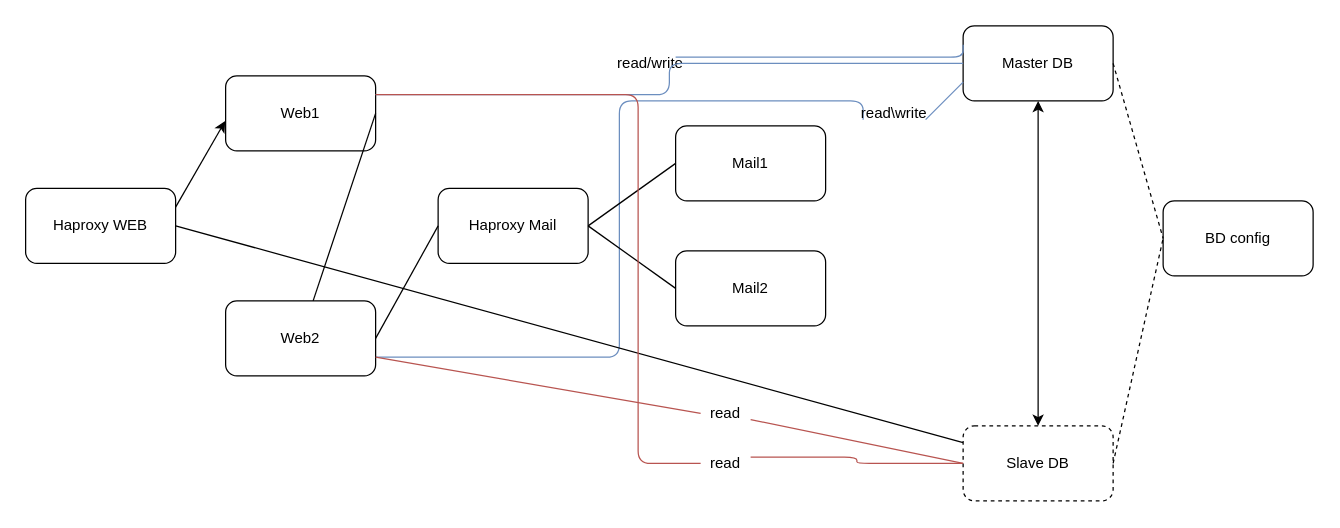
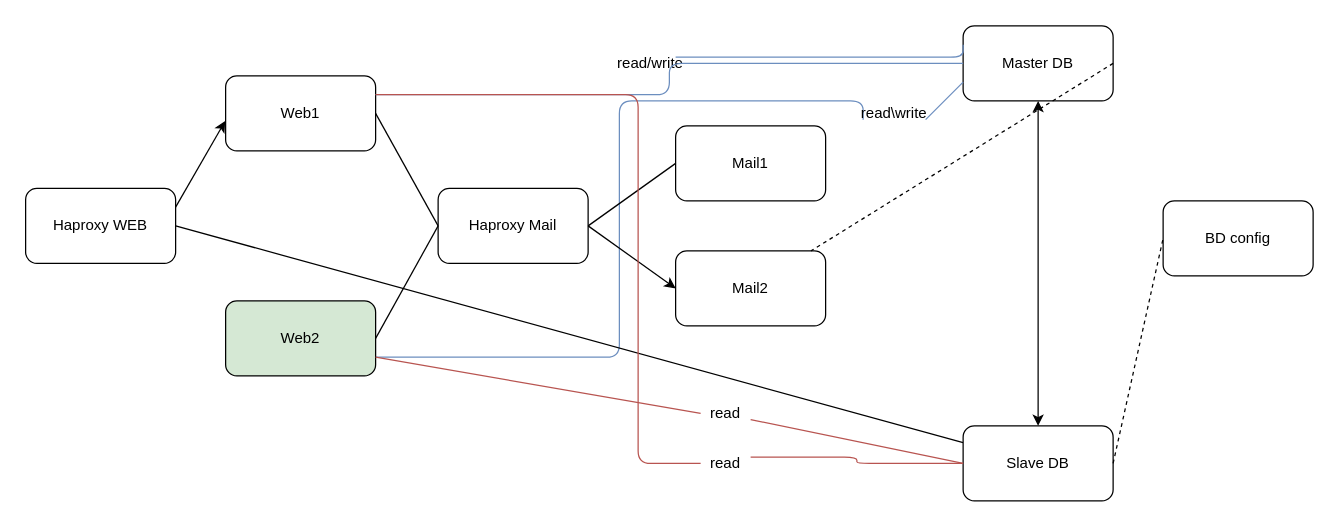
  <mxCell id="0" />
  <mxCell id="1" parent="0" />
  <mxCell id="2" value="" style="endArrow=none;html=1;exitX=1;exitY=0.75;exitDx=0;exitDy=0;entryX=0;entryY=0.75;entryDx=0;entryDy=0;fillColor=#dae8fc;strokeColor=#6c8ebf;edgeStyle=orthogonalEdgeStyle;" edge="1" parent="1" source="5" target="25"><mxGeometry width="50" height="50" relative="1" as="geometry"><mxPoint x="300" y="285" as="sourcePoint" /><mxPoint x="770" y="65" as="targetPoint" /><Array as="points"><mxPoint x="495" y="285" /><mxPoint x="495" y="80" /><mxPoint x="690" y="80" /></Array></mxGeometry></mxCell>
  <mxCell id="3" value="Haproxy WEB" style="rounded=1;whiteSpace=wrap;html=1;" parent="1" vertex="1"><mxGeometry x="20" y="150" width="120" height="60" as="geometry" /></mxCell>
  <mxCell id="4" value="Web1" style="rounded=1;whiteSpace=wrap;html=1;" parent="1" vertex="1"><mxGeometry x="180" y="60" width="120" height="60" as="geometry" /></mxCell>
- <mxCell id="5" value="Web2" style="rounded=1;whiteSpace=wrap;html=1;" parent="1" vertex="1"><mxGeometry x="180" y="240" width="120" height="60" as="geometry" /></mxCell>
+ <mxCell id="5" value="Web2" style="rounded=1;whiteSpace=wrap;html=1;fillColor=#d5e8d4;" parent="1" vertex="1"><mxGeometry x="180" y="240" width="120" height="60" as="geometry" /></mxCell>
  <mxCell id="6" value="" style="endArrow=classic;html=1;exitX=1;exitY=0.25;exitDx=0;exitDy=0;entryX=-0.003;entryY=0.603;entryDx=0;entryDy=0;entryPerimeter=0;" parent="1" source="3" target="4" edge="1"><mxGeometry width="50" height="50" relative="1" as="geometry"><mxPoint x="280" y="130" as="sourcePoint" /><mxPoint x="330" y="80" as="targetPoint" /></mxGeometry></mxCell>
  <mxCell id="7" value="" style="endArrow=none;html=1;exitX=1;exitY=0.5;exitDx=0;exitDy=0;" parent="1" source="3" target="16" edge="1"><mxGeometry width="50" height="50" relative="1" as="geometry"><mxPoint x="280" y="130" as="sourcePoint" /><mxPoint x="330" y="80" as="targetPoint" /></mxGeometry></mxCell>
  <mxCell id="8" value="Haproxy Mail" style="rounded=1;whiteSpace=wrap;html=1;" parent="1" vertex="1"><mxGeometry x="350" y="150" width="120" height="60" as="geometry" /></mxCell>
- <mxCell id="9" value="" style="endArrow=none;html=1;exitX=1;exitY=0.5;exitDx=0;exitDy=0;" parent="1" source="4" target="5" edge="1"><mxGeometry width="50" height="50" relative="1" as="geometry"><mxPoint x="280" y="210" as="sourcePoint" /><mxPoint x="330" y="160" as="targetPoint" /></mxGeometry></mxCell>
+ <mxCell id="9" value="" style="endArrow=none;html=1;entryX=0;entryY=0.5;entryDx=0;entryDy=0;exitX=1;exitY=0.5;exitDx=0;exitDy=0;" parent="1" source="4" target="8" edge="1"><mxGeometry width="50" height="50" relative="1" as="geometry"><mxPoint x="280" y="210" as="sourcePoint" /><mxPoint x="330" y="160" as="targetPoint" /></mxGeometry></mxCell>
  <mxCell id="10" value="" style="endArrow=none;html=1;exitX=1;exitY=0.5;exitDx=0;exitDy=0;entryX=0;entryY=0.5;entryDx=0;entryDy=0;" parent="1" source="5" target="8" edge="1"><mxGeometry width="50" height="50" relative="1" as="geometry"><mxPoint x="280" y="210" as="sourcePoint" /><mxPoint x="370" y="190" as="targetPoint" /></mxGeometry></mxCell>
  <mxCell id="11" value="Mail1" style="rounded=1;whiteSpace=wrap;html=1;" parent="1" vertex="1"><mxGeometry x="540" y="100" width="120" height="60" as="geometry" /></mxCell>
  <mxCell id="12" value="Mail2" style="rounded=1;whiteSpace=wrap;html=1;" parent="1" vertex="1"><mxGeometry x="540" y="200" width="120" height="60" as="geometry" /></mxCell>
  <mxCell id="13" value="" style="endArrow=none;html=1;entryX=0;entryY=0.5;entryDx=0;entryDy=0;exitX=1;exitY=0.5;exitDx=0;exitDy=0;" parent="1" source="8" target="11" edge="1"><mxGeometry width="50" height="50" relative="1" as="geometry"><mxPoint x="280" y="130" as="sourcePoint" /><mxPoint x="330" y="80" as="targetPoint" /></mxGeometry></mxCell>
- <mxCell id="14" value="" style="endArrow=none;html=1;exitX=1;exitY=0.5;exitDx=0;exitDy=0;entryX=0;entryY=0.5;entryDx=0;entryDy=0;" parent="1" source="8" target="12" edge="1"><mxGeometry width="50" height="50" relative="1" as="geometry"><mxPoint x="280" y="130" as="sourcePoint" /><mxPoint x="330" y="80" as="targetPoint" /></mxGeometry></mxCell>
+ <mxCell id="14" value="" style="endArrow=classic;html=1;exitX=1;exitY=0.5;exitDx=0;exitDy=0;entryX=0;entryY=0.5;entryDx=0;entryDy=0;" parent="1" source="8" target="12" edge="1"><mxGeometry width="50" height="50" relative="1" as="geometry"><mxPoint x="280" y="130" as="sourcePoint" /><mxPoint x="330" y="80" as="targetPoint" /></mxGeometry></mxCell>
  <mxCell id="15" value="Master DB" style="rounded=1;whiteSpace=wrap;html=1;" parent="1" vertex="1"><mxGeometry x="770" y="20" width="120" height="60" as="geometry" /></mxCell>
- <mxCell id="16" value="Slave DB" style="rounded=1;whiteSpace=wrap;html=1;dashed=1;" parent="1" vertex="1"><mxGeometry x="770" y="340" width="120" height="60" as="geometry" /></mxCell>
+ <mxCell id="16" value="Slave DB" style="rounded=1;whiteSpace=wrap;html=1;" parent="1" vertex="1"><mxGeometry x="770" y="340" width="120" height="60" as="geometry" /></mxCell>
  <mxCell id="17" value="BD config" style="rounded=1;whiteSpace=wrap;html=1;" parent="1" vertex="1"><mxGeometry x="930" y="160" width="120" height="60" as="geometry" /></mxCell>
- <mxCell id="18" value="" style="endArrow=none;dashed=1;html=1;entryX=0;entryY=0.5;entryDx=0;entryDy=0;exitX=1;exitY=0.5;exitDx=0;exitDy=0;" parent="1" source="15" target="17" edge="1"><mxGeometry width="50" height="50" relative="1" as="geometry"><mxPoint x="490" y="220" as="sourcePoint" /><mxPoint x="540" y="170" as="targetPoint" /></mxGeometry></mxCell>
+ <mxCell id="18" value="" style="endArrow=none;dashed=1;html=1;exitX=1;exitY=0.5;exitDx=0;exitDy=0;" parent="1" source="15" target="12" edge="1"><mxGeometry width="50" height="50" relative="1" as="geometry"><mxPoint x="490" y="220" as="sourcePoint" /><mxPoint x="540" y="170" as="targetPoint" /></mxGeometry></mxCell>
  <mxCell id="19" value="" style="endArrow=none;dashed=1;html=1;entryX=0;entryY=0.5;entryDx=0;entryDy=0;exitX=1;exitY=0.5;exitDx=0;exitDy=0;" parent="1" source="16" target="17" edge="1"><mxGeometry width="50" height="50" relative="1" as="geometry"><mxPoint x="490" y="220" as="sourcePoint" /><mxPoint x="540" y="170" as="targetPoint" /></mxGeometry></mxCell>
  <mxCell id="20" value="" style="endArrow=classic;startArrow=classic;html=1;entryX=0.5;entryY=1;entryDx=0;entryDy=0;" parent="1" source="16" target="15" edge="1"><mxGeometry width="50" height="50" relative="1" as="geometry"><mxPoint x="490" y="220" as="sourcePoint" /><mxPoint x="540" y="170" as="targetPoint" /></mxGeometry></mxCell>
  <mxCell id="21" value="" style="endArrow=none;html=1;exitX=1;exitY=0.25;exitDx=0;exitDy=0;entryX=0;entryY=0.25;entryDx=0;entryDy=0;fillColor=#dae8fc;strokeColor=#6c8ebf;edgeStyle=orthogonalEdgeStyle;" parent="1" source="23" target="15" edge="1"><mxGeometry width="50" height="50" relative="1" as="geometry"><mxPoint x="490" y="220" as="sourcePoint" /><mxPoint x="540" y="170" as="targetPoint" /><Array as="points"><mxPoint x="770" y="45" /></Array></mxGeometry></mxCell>
  <mxCell id="22" value="" style="endArrow=none;html=1;exitX=1;exitY=0.75;exitDx=0;exitDy=0;entryX=0;entryY=0.75;entryDx=0;entryDy=0;fillColor=#dae8fc;strokeColor=#6c8ebf;" parent="1" source="25" target="15" edge="1"><mxGeometry width="50" height="50" relative="1" as="geometry"><mxPoint x="490" y="220" as="sourcePoint" /><mxPoint x="540" y="170" as="targetPoint" /></mxGeometry></mxCell>
  <mxCell id="23" value="read/write" style="text;html=1;strokeColor=none;fillColor=none;align=center;verticalAlign=middle;whiteSpace=wrap;rounded=0;" vertex="1" parent="1"><mxGeometry x="500" y="40" width="40" height="20" as="geometry" /></mxCell>
  <mxCell id="24" value="" style="endArrow=none;html=1;exitX=1;exitY=0.25;exitDx=0;exitDy=0;fillColor=#dae8fc;strokeColor=#6c8ebf;edgeStyle=orthogonalEdgeStyle;" edge="1" parent="1" source="4" target="15"><mxGeometry width="50" height="50" relative="1" as="geometry"><mxPoint x="300" y="75" as="sourcePoint" /><mxPoint x="770" y="35" as="targetPoint" /></mxGeometry></mxCell>
  <mxCell id="25" value="read\write" style="text;html=1;strokeColor=none;fillColor=none;align=center;verticalAlign=middle;whiteSpace=wrap;rounded=0;" vertex="1" parent="1"><mxGeometry x="690" y="80" width="50" height="20" as="geometry" /></mxCell>
  <mxCell id="26" value="" style="endArrow=none;html=1;exitX=1;exitY=0.75;exitDx=0;exitDy=0;entryX=0;entryY=0.5;entryDx=0;entryDy=0;fillColor=#f8cecc;strokeColor=#b85450;" edge="1" parent="1" source="28" target="16"><mxGeometry width="50" height="50" relative="1" as="geometry"><mxPoint x="440" y="200" as="sourcePoint" /><mxPoint x="490" y="150" as="targetPoint" /></mxGeometry></mxCell>
  <mxCell id="27" value="" style="endArrow=none;html=1;exitX=1;exitY=0.25;exitDx=0;exitDy=0;entryX=0;entryY=0.5;entryDx=0;entryDy=0;fillColor=#f8cecc;strokeColor=#b85450;edgeStyle=orthogonalEdgeStyle;" edge="1" parent="1" source="30" target="16"><mxGeometry width="50" height="50" relative="1" as="geometry"><mxPoint x="440" y="200" as="sourcePoint" /><mxPoint x="490" y="150" as="targetPoint" /><Array as="points" /></mxGeometry></mxCell>
  <mxCell id="28" value="read" style="text;html=1;strokeColor=none;fillColor=none;align=center;verticalAlign=middle;whiteSpace=wrap;rounded=0;" vertex="1" parent="1"><mxGeometry x="560" y="320" width="40" height="20" as="geometry" /></mxCell>
  <mxCell id="29" value="" style="endArrow=none;html=1;exitX=1;exitY=0.75;exitDx=0;exitDy=0;entryX=0;entryY=0.5;entryDx=0;entryDy=0;fillColor=#f8cecc;strokeColor=#b85450;" edge="1" parent="1" source="5" target="28"><mxGeometry width="50" height="50" relative="1" as="geometry"><mxPoint x="300" y="285" as="sourcePoint" /><mxPoint x="770" y="370" as="targetPoint" /></mxGeometry></mxCell>
  <mxCell id="30" value="read" style="text;html=1;strokeColor=none;fillColor=none;align=center;verticalAlign=middle;whiteSpace=wrap;rounded=0;" vertex="1" parent="1"><mxGeometry x="560" y="360" width="40" height="20" as="geometry" /></mxCell>
  <mxCell id="31" value="" style="endArrow=none;html=1;exitX=1;exitY=0.25;exitDx=0;exitDy=0;entryX=0;entryY=0.5;entryDx=0;entryDy=0;fillColor=#f8cecc;strokeColor=#b85450;edgeStyle=orthogonalEdgeStyle;" edge="1" parent="1" source="4" target="30"><mxGeometry width="50" height="50" relative="1" as="geometry"><mxPoint x="300" y="75" as="sourcePoint" /><mxPoint x="770" y="370" as="targetPoint" /><Array as="points"><mxPoint x="510" y="75" /><mxPoint x="510" y="370" /></Array></mxGeometry></mxCell>
